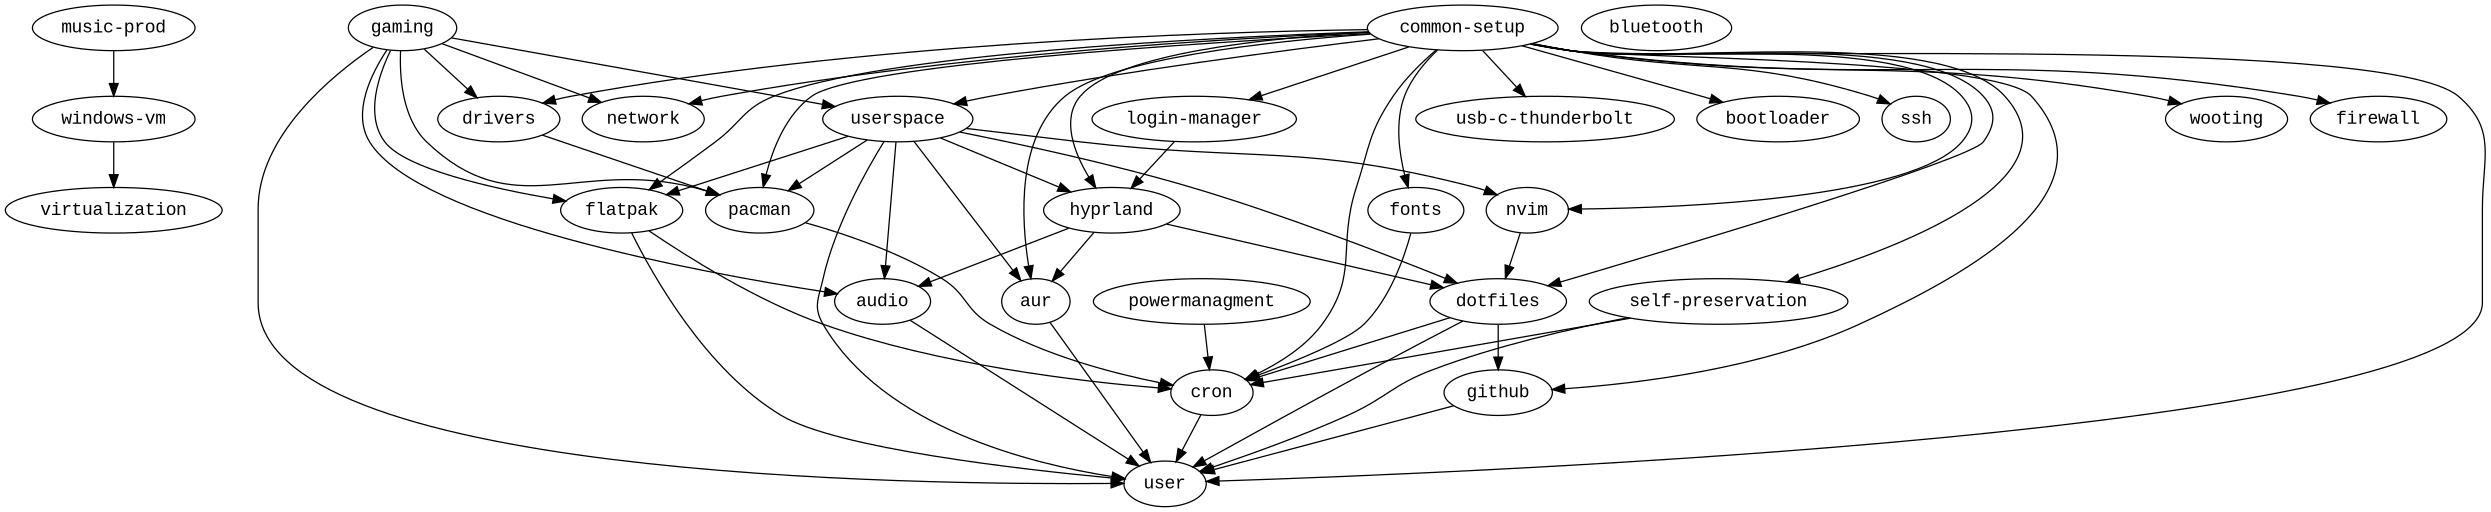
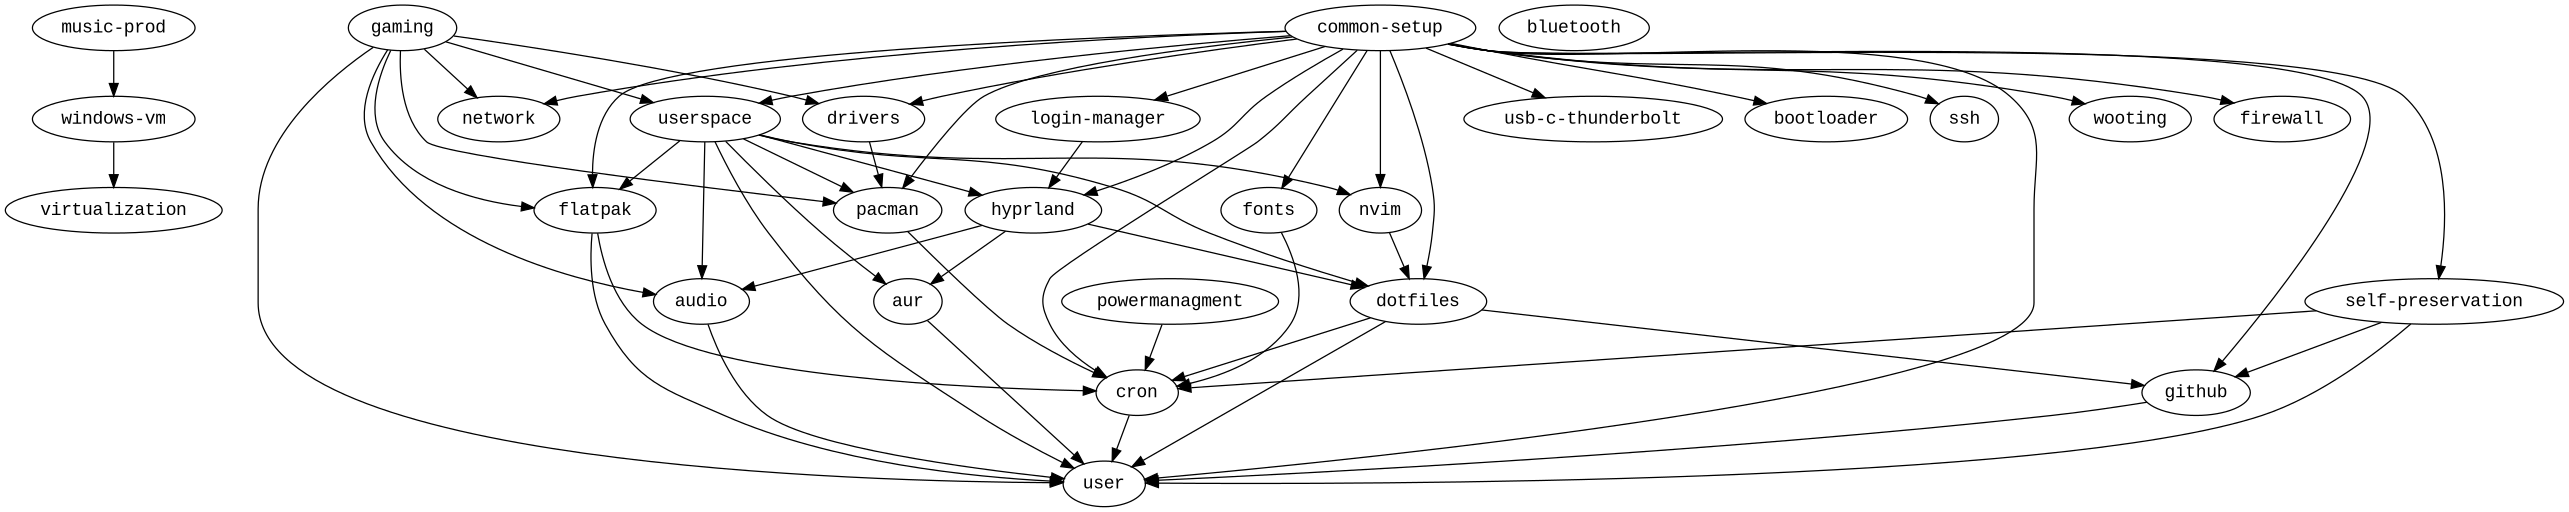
  digraph {
    fontname="Liberation Mono"
    node [fontname="Liberation Mono"]
    edge [fontname="Liberation Mono"]
    n1 [label="music-prod"]
    n2 [label="windows-vm"]
    n3 [label=virtualization]
    n4 [label="login-manager"]
    n5 [label=hyprland]
    n6 [label=audio]
    n7 [label=dotfiles]
    n8 [label=aur]
    n9 [label=user]
    n10 [label=cron]
    n11 [label=github]
    n12 [label=powermanagment]
    n13 [label="usb-c-thunderbolt"]
    n14 [label=bootloader]
    n15 [label=drivers]
    n16 [label=pacman]
    n17 [label=gaming]
    n18 [label=flatpak]
    n19 [label=network]
    n20 [label=userspace]
    n21 [label=nvim]
    n22 [label="self-preservation"]
    n23 [label=ssh]
    n24 [label=bluetooth]
    n25 [label=wooting]
    n26 [label=fonts]
    n27 [label="common-setup"]
    n28 [label=firewall]
    n1 -> n2
    n2 -> n3
    n4 -> n5
    n5 -> n6
    n5 -> n7
    n5 -> n8
    n6 -> n9
    n7 -> n9
    n7 -> n10
    n7 -> n11
    n8 -> n9
    n10 -> n9
    n11 -> n9
    n12 -> n10
    n15 -> n16
    n16 -> n10
    n17 -> n6
    n17 -> n9
    n17 -> n15
    n17 -> n16
    n17 -> n18
    n17 -> n19
    n17 -> n20
    n18 -> n9
    n18 -> n10
    n20 -> n5
    n20 -> n6
    n20 -> n7
    n20 -> n8
    n20 -> n9
    n20 -> n16
    n20 -> n18
    n20 -> n21
    n21 -> n7
    n22 -> n9
    n22 -> n10
+   n22 -> n11
    n26 -> n10
    n27 -> n4
    n27 -> n5
    n27 -> n7
-   n27 -> n8
    n27 -> n9
    n27 -> n10
    n27 -> n11
    n27 -> n13
    n27 -> n14
    n27 -> n15
    n27 -> n16
    n27 -> n18
    n27 -> n19
    n27 -> n20
    n27 -> n21
    n27 -> n22
    n27 -> n23
    n27 -> n25
    n27 -> n26
    n27 -> n28
  }
